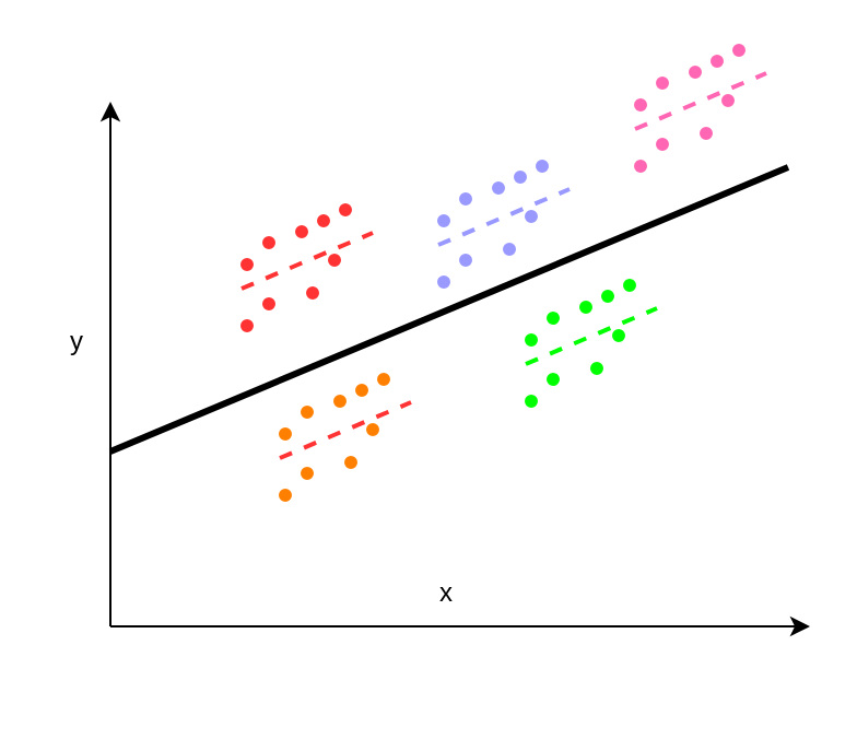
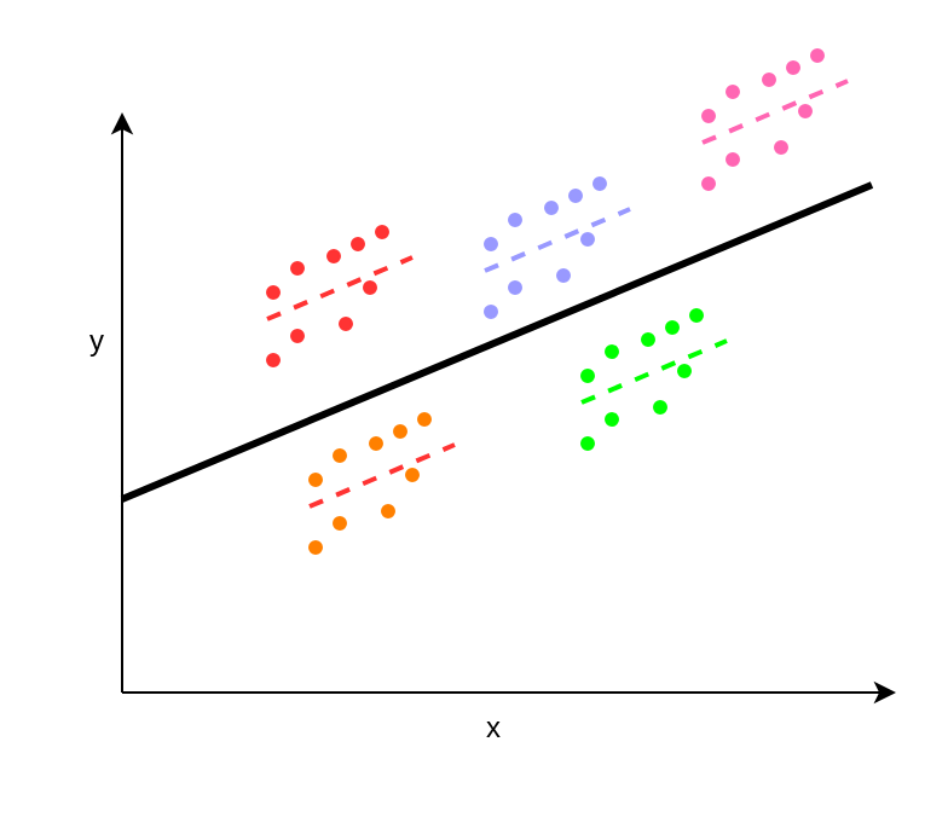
  <mxCell id="0" />
  <mxCell id="1" parent="0" />
  <mxCell id="2" value="" style="endArrow=classic;html=1;rounded=0;" parent="1" edge="1"><mxGeometry width="50" height="50" relative="1" as="geometry"><mxPoint x="50" y="286" as="sourcePoint" /><mxPoint x="50" y="46" as="targetPoint" /></mxGeometry></mxCell>
  <mxCell id="3" value="" style="endArrow=classic;html=1;rounded=0;" parent="1" edge="1"><mxGeometry width="50" height="50" relative="1" as="geometry"><mxPoint x="50" y="286" as="sourcePoint" /><mxPoint x="370" y="286" as="targetPoint" /></mxGeometry></mxCell>
  <mxCell id="4" value="" style="endArrow=none;html=1;rounded=0;strokeWidth=2;dashed=1;strokeColor=#FF3333;" parent="1" edge="1"><mxGeometry width="50" height="50" relative="1" as="geometry"><mxPoint x="110" y="131.5" as="sourcePoint" /><mxPoint x="170" y="106" as="targetPoint" /></mxGeometry></mxCell>
  <mxCell id="5" value="" style="ellipse;whiteSpace=wrap;html=1;aspect=fixed;fillColor=#FF3333;direction=west;container=0;strokeColor=#FF3333;" parent="1" vertex="1"><mxGeometry x="110" y="146" width="5" height="5" as="geometry" /></mxCell>
  <mxCell id="6" value="" style="ellipse;whiteSpace=wrap;html=1;aspect=fixed;fillColor=#FF3333;container=0;strokeColor=#FF3333;" parent="1" vertex="1"><mxGeometry x="120" y="136" width="5" height="5" as="geometry" /></mxCell>
  <mxCell id="7" value="" style="ellipse;whiteSpace=wrap;html=1;aspect=fixed;fillColor=#FF3333;container=0;strokeColor=#FF3333;" parent="1" vertex="1"><mxGeometry x="140" y="131" width="5" height="5" as="geometry" /></mxCell>
  <mxCell id="8" value="" style="ellipse;whiteSpace=wrap;html=1;aspect=fixed;fillColor=#FF3333;container=0;strokeColor=#FF3333;" parent="1" vertex="1"><mxGeometry x="135" y="103" width="5" height="5" as="geometry" /></mxCell>
  <mxCell id="9" value="" style="ellipse;whiteSpace=wrap;html=1;aspect=fixed;fillColor=#FF3333;container=0;strokeColor=#FF3333;" parent="1" vertex="1"><mxGeometry x="145" y="98" width="5" height="5" as="geometry" /></mxCell>
  <mxCell id="10" value="" style="ellipse;whiteSpace=wrap;html=1;aspect=fixed;fillColor=#FF3333;container=0;strokeColor=#FF3333;" parent="1" vertex="1"><mxGeometry x="150" y="116" width="5" height="5" as="geometry" /></mxCell>
  <mxCell id="11" value="" style="ellipse;whiteSpace=wrap;html=1;aspect=fixed;fillColor=#FF3333;container=0;strokeColor=#FF3333;" parent="1" vertex="1"><mxGeometry x="155" y="93" width="5" height="5" as="geometry" /></mxCell>
  <mxCell id="12" value="" style="ellipse;whiteSpace=wrap;html=1;aspect=fixed;fillColor=#FF3333;direction=south;container=0;strokeColor=#FF3333;" parent="1" vertex="1"><mxGeometry x="110" y="118" width="5" height="5" as="geometry" /></mxCell>
  <mxCell id="13" value="" style="ellipse;whiteSpace=wrap;html=1;aspect=fixed;fillColor=#FF3333;container=0;strokeColor=#FF3333;" parent="1" vertex="1"><mxGeometry x="120" y="108" width="5" height="5" as="geometry" /></mxCell>
  <mxCell id="14" value="" style="endArrow=none;html=1;rounded=0;strokeWidth=3;" parent="1" edge="1"><mxGeometry width="50" height="50" relative="1" as="geometry"><mxPoint x="360" y="76" as="sourcePoint" /><mxPoint x="50" y="206" as="targetPoint" /></mxGeometry></mxCell>
- <mxCell id="15" value="x" style="text;html=1;strokeColor=none;fillColor=none;align=center;verticalAlign=middle;whiteSpace=wrap;rounded=0;" parent="1" vertex="1"><mxGeometry x="174" y="256" width="60" height="30" as="geometry" /></mxCell>
- <mxCell id="16" value="y" style="text;html=1;strokeColor=none;fillColor=none;align=center;verticalAlign=middle;whiteSpace=wrap;rounded=0;" parent="1" vertex="1"><mxGeometry x="20" y="140.5" width="30" height="30" as="geometry" /></mxCell>
+ <mxCell id="15" value="x" style="text;html=1;strokeColor=none;fillColor=none;align=center;verticalAlign=middle;whiteSpace=wrap;rounded=0;" parent="1" vertex="1"><mxGeometry x="174" y="286" width="60" height="30" as="geometry" /></mxCell>
+ <mxCell id="16" value="y" style="text;html=1;strokeColor=none;fillColor=none;align=center;verticalAlign=middle;whiteSpace=wrap;rounded=0;" parent="1" vertex="1"><mxGeometry x="25" y="125.5" width="30" height="30" as="geometry" /></mxCell>
  <mxCell id="17" value="" style="endArrow=none;html=1;rounded=0;strokeWidth=2;dashed=1;strokeColor=#9999FF;" edge="1" parent="1"><mxGeometry width="50" height="50" relative="1" as="geometry"><mxPoint x="200" y="111.5" as="sourcePoint" /><mxPoint x="260" y="86" as="targetPoint" /></mxGeometry></mxCell>
  <mxCell id="18" value="" style="ellipse;whiteSpace=wrap;html=1;aspect=fixed;fillColor=#9999FF;direction=south;container=0;strokeColor=#9999FF;" vertex="1" parent="1"><mxGeometry x="200" y="126" width="5" height="5" as="geometry" /></mxCell>
  <mxCell id="19" value="" style="ellipse;whiteSpace=wrap;html=1;aspect=fixed;fillColor=#9999FF;container=0;strokeColor=#9999FF;" vertex="1" parent="1"><mxGeometry x="210" y="116" width="5" height="5" as="geometry" /></mxCell>
  <mxCell id="20" value="" style="ellipse;whiteSpace=wrap;html=1;aspect=fixed;fillColor=#9999FF;container=0;strokeColor=#9999FF;" vertex="1" parent="1"><mxGeometry x="230" y="111" width="5" height="5" as="geometry" /></mxCell>
  <mxCell id="21" value="" style="ellipse;whiteSpace=wrap;html=1;aspect=fixed;fillColor=#9999FF;container=0;strokeColor=#9999FF;" vertex="1" parent="1"><mxGeometry x="225" y="83" width="5" height="5" as="geometry" /></mxCell>
  <mxCell id="22" value="" style="ellipse;whiteSpace=wrap;html=1;aspect=fixed;fillColor=#9999FF;container=0;strokeColor=#9999FF;" vertex="1" parent="1"><mxGeometry x="235" y="78" width="5" height="5" as="geometry" /></mxCell>
  <mxCell id="23" value="" style="ellipse;whiteSpace=wrap;html=1;aspect=fixed;fillColor=#9999FF;container=0;strokeColor=#9999FF;" vertex="1" parent="1"><mxGeometry x="240" y="96" width="5" height="5" as="geometry" /></mxCell>
  <mxCell id="24" value="" style="ellipse;whiteSpace=wrap;html=1;aspect=fixed;fillColor=#9999FF;container=0;strokeColor=#9999FF;" vertex="1" parent="1"><mxGeometry x="245" y="73" width="5" height="5" as="geometry" /></mxCell>
  <mxCell id="25" value="" style="ellipse;whiteSpace=wrap;html=1;aspect=fixed;fillColor=#9999FF;direction=west;container=0;strokeColor=#9999FF;" vertex="1" parent="1"><mxGeometry x="200" y="98" width="5" height="5" as="geometry" /></mxCell>
  <mxCell id="26" value="" style="ellipse;whiteSpace=wrap;html=1;aspect=fixed;fillColor=#9999FF;container=0;strokeColor=#9999FF;" vertex="1" parent="1"><mxGeometry x="210" y="88" width="5" height="5" as="geometry" /></mxCell>
  <mxCell id="27" value="" style="endArrow=none;html=1;rounded=0;strokeWidth=2;dashed=1;strokeColor=#FF3333;" edge="1" parent="1"><mxGeometry width="50" height="50" relative="1" as="geometry"><mxPoint x="127.5" y="209" as="sourcePoint" /><mxPoint x="187.5" y="183.5" as="targetPoint" /></mxGeometry></mxCell>
  <mxCell id="28" value="" style="ellipse;whiteSpace=wrap;html=1;aspect=fixed;fillColor=#FF8000;direction=south;container=0;strokeColor=#FF8000;" vertex="1" parent="1"><mxGeometry x="127.5" y="223.5" width="5" height="5" as="geometry" /></mxCell>
  <mxCell id="29" value="" style="ellipse;whiteSpace=wrap;html=1;aspect=fixed;fillColor=#FF8000;container=0;strokeColor=#FF8000;" vertex="1" parent="1"><mxGeometry x="137.5" y="213.5" width="5" height="5" as="geometry" /></mxCell>
  <mxCell id="30" value="" style="ellipse;whiteSpace=wrap;html=1;aspect=fixed;fillColor=#FF8000;container=0;strokeColor=#FF8000;" vertex="1" parent="1"><mxGeometry x="157.5" y="208.5" width="5" height="5" as="geometry" /></mxCell>
  <mxCell id="31" value="" style="ellipse;whiteSpace=wrap;html=1;aspect=fixed;fillColor=#FF8000;container=0;strokeColor=#FF8000;" vertex="1" parent="1"><mxGeometry x="152.5" y="180.5" width="5" height="5" as="geometry" /></mxCell>
  <mxCell id="32" value="" style="ellipse;whiteSpace=wrap;html=1;aspect=fixed;fillColor=#FF8000;container=0;strokeColor=#FF8000;" vertex="1" parent="1"><mxGeometry x="162.5" y="175.5" width="5" height="5" as="geometry" /></mxCell>
  <mxCell id="33" value="" style="ellipse;whiteSpace=wrap;html=1;aspect=fixed;fillColor=#FF8000;container=0;strokeColor=#FF8000;" vertex="1" parent="1"><mxGeometry x="167.5" y="193.5" width="5" height="5" as="geometry" /></mxCell>
  <mxCell id="34" value="" style="ellipse;whiteSpace=wrap;html=1;aspect=fixed;fillColor=#FF8000;container=0;strokeColor=#FF8000;" vertex="1" parent="1"><mxGeometry x="172.5" y="170.5" width="5" height="5" as="geometry" /></mxCell>
  <mxCell id="35" value="" style="ellipse;whiteSpace=wrap;html=1;aspect=fixed;fillColor=#FF8000;direction=south;container=0;strokeColor=#FF8000;" vertex="1" parent="1"><mxGeometry x="127.5" y="195.5" width="5" height="5" as="geometry" /></mxCell>
  <mxCell id="36" value="" style="ellipse;whiteSpace=wrap;html=1;aspect=fixed;fillColor=#FF8000;container=0;strokeColor=#FF8000;" vertex="1" parent="1"><mxGeometry x="137.5" y="185.5" width="5" height="5" as="geometry" /></mxCell>
  <mxCell id="37" value="" style="endArrow=none;html=1;rounded=0;strokeWidth=2;dashed=1;strokeColor=#00FF00;" edge="1" parent="1"><mxGeometry width="50" height="50" relative="1" as="geometry"><mxPoint x="240" y="166" as="sourcePoint" /><mxPoint x="300" y="140.5" as="targetPoint" /></mxGeometry></mxCell>
  <mxCell id="38" value="" style="ellipse;whiteSpace=wrap;html=1;aspect=fixed;fillColor=#00FF00;direction=south;container=0;strokeColor=#00FF00;" vertex="1" parent="1"><mxGeometry x="240" y="180.5" width="5" height="5" as="geometry" /></mxCell>
  <mxCell id="39" value="" style="ellipse;whiteSpace=wrap;html=1;aspect=fixed;fillColor=#00FF00;container=0;strokeColor=#00FF00;" vertex="1" parent="1"><mxGeometry x="250" y="170.5" width="5" height="5" as="geometry" /></mxCell>
  <mxCell id="40" value="" style="ellipse;whiteSpace=wrap;html=1;aspect=fixed;fillColor=#00FF00;container=0;strokeColor=#00FF00;" vertex="1" parent="1"><mxGeometry x="270" y="165.5" width="5" height="5" as="geometry" /></mxCell>
  <mxCell id="41" value="" style="ellipse;whiteSpace=wrap;html=1;aspect=fixed;fillColor=#00FF00;container=0;strokeColor=#00FF00;" vertex="1" parent="1"><mxGeometry x="265" y="137.5" width="5" height="5" as="geometry" /></mxCell>
  <mxCell id="42" value="" style="ellipse;whiteSpace=wrap;html=1;aspect=fixed;fillColor=#00FF00;container=0;strokeColor=#00FF00;" vertex="1" parent="1"><mxGeometry x="275" y="132.5" width="5" height="5" as="geometry" /></mxCell>
  <mxCell id="43" value="" style="ellipse;whiteSpace=wrap;html=1;aspect=fixed;fillColor=#00FF00;container=0;strokeColor=#00FF00;" vertex="1" parent="1"><mxGeometry x="280" y="150.5" width="5" height="5" as="geometry" /></mxCell>
  <mxCell id="44" value="" style="ellipse;whiteSpace=wrap;html=1;aspect=fixed;fillColor=#00FF00;container=0;strokeColor=#00FF00;" vertex="1" parent="1"><mxGeometry x="285" y="127.5" width="5" height="5" as="geometry" /></mxCell>
  <mxCell id="45" value="" style="ellipse;whiteSpace=wrap;html=1;aspect=fixed;fillColor=#00FF00;direction=south;container=0;strokeColor=#00FF00;" vertex="1" parent="1"><mxGeometry x="240" y="152.5" width="5" height="5" as="geometry" /></mxCell>
  <mxCell id="46" value="" style="ellipse;whiteSpace=wrap;html=1;aspect=fixed;fillColor=#00FF00;container=0;strokeColor=#00FF00;" vertex="1" parent="1"><mxGeometry x="250" y="142.5" width="5" height="5" as="geometry" /></mxCell>
  <mxCell id="47" value="" style="endArrow=none;html=1;rounded=0;strokeWidth=2;dashed=1;strokeColor=#FF66B3;" edge="1" parent="1"><mxGeometry width="50" height="50" relative="1" as="geometry"><mxPoint x="290" y="58.5" as="sourcePoint" /><mxPoint x="350" y="33" as="targetPoint" /></mxGeometry></mxCell>
  <mxCell id="48" value="" style="ellipse;whiteSpace=wrap;html=1;aspect=fixed;fillColor=#FF66B3;direction=south;container=0;strokeColor=#FF66B3;" vertex="1" parent="1"><mxGeometry x="290" y="73" width="5" height="5" as="geometry" /></mxCell>
  <mxCell id="49" value="" style="ellipse;whiteSpace=wrap;html=1;aspect=fixed;fillColor=#FF66B3;container=0;strokeColor=#FF66B3;" vertex="1" parent="1"><mxGeometry x="300" y="63" width="5" height="5" as="geometry" /></mxCell>
  <mxCell id="50" value="" style="ellipse;whiteSpace=wrap;html=1;aspect=fixed;fillColor=#FF66B3;container=0;strokeColor=#FF66B3;" vertex="1" parent="1"><mxGeometry x="320" y="58" width="5" height="5" as="geometry" /></mxCell>
  <mxCell id="51" value="" style="ellipse;whiteSpace=wrap;html=1;aspect=fixed;fillColor=#FF66B3;container=0;strokeColor=#FF66B3;" vertex="1" parent="1"><mxGeometry x="315" y="30" width="5" height="5" as="geometry" /></mxCell>
  <mxCell id="52" value="" style="ellipse;whiteSpace=wrap;html=1;aspect=fixed;fillColor=#FF66B3;container=0;strokeColor=#FF66B3;" vertex="1" parent="1"><mxGeometry x="325" y="25" width="5" height="5" as="geometry" /></mxCell>
  <mxCell id="53" value="" style="ellipse;whiteSpace=wrap;html=1;aspect=fixed;fillColor=#FF66B3;container=0;strokeColor=#FF66B3;" vertex="1" parent="1"><mxGeometry x="330" y="43" width="5" height="5" as="geometry" /></mxCell>
  <mxCell id="54" value="" style="ellipse;whiteSpace=wrap;html=1;aspect=fixed;fillColor=#FF66B3;container=0;strokeColor=#FF66B3;" vertex="1" parent="1"><mxGeometry x="335" y="20" width="5" height="5" as="geometry" /></mxCell>
  <mxCell id="55" value="" style="ellipse;whiteSpace=wrap;html=1;aspect=fixed;fillColor=#FF66B3;direction=south;container=0;strokeColor=#FF66B3;" vertex="1" parent="1"><mxGeometry x="290" y="45" width="5" height="5" as="geometry" /></mxCell>
  <mxCell id="56" value="" style="ellipse;whiteSpace=wrap;html=1;aspect=fixed;fillColor=#FF66B3;container=0;strokeColor=#FF66B3;" vertex="1" parent="1"><mxGeometry x="300" y="35" width="5" height="5" as="geometry" /></mxCell>
